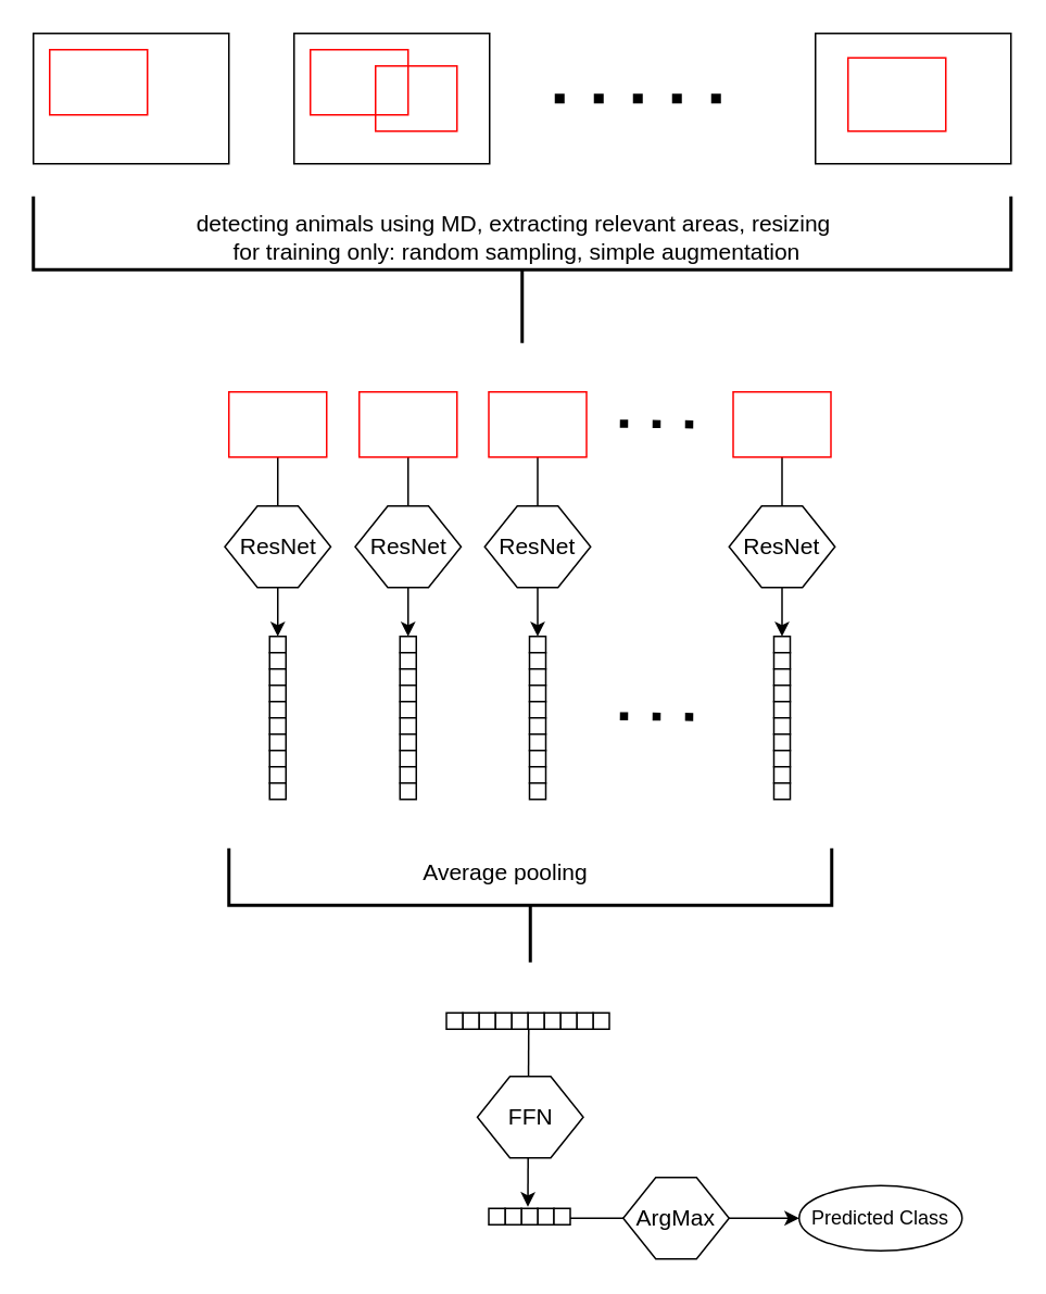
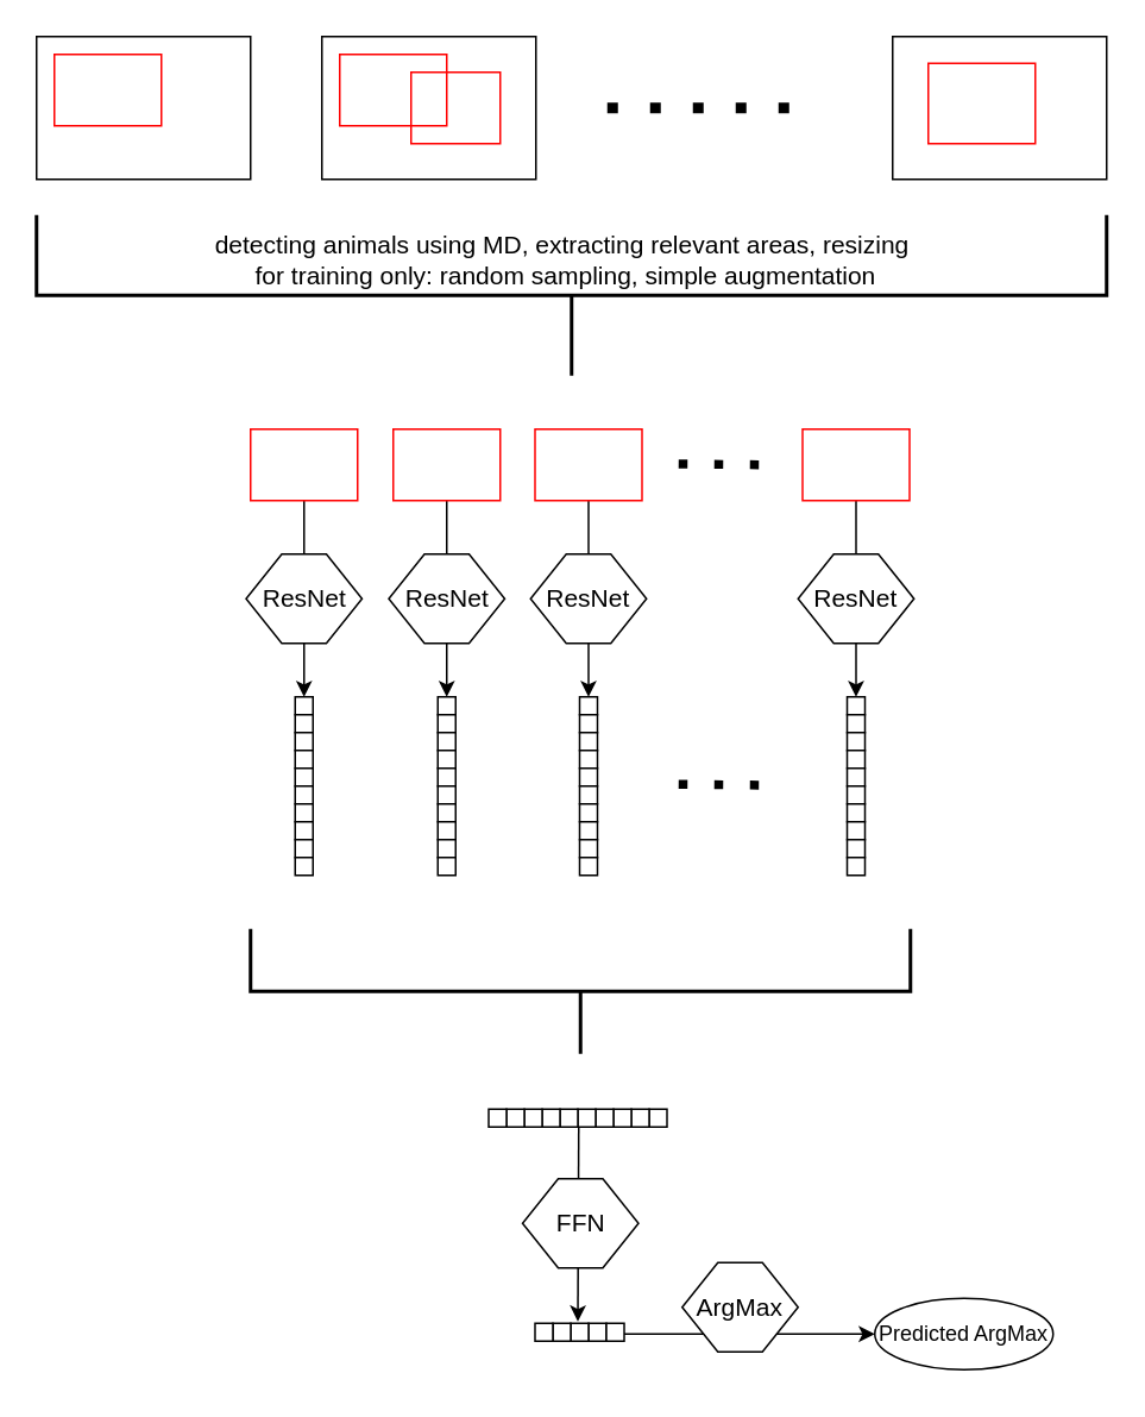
  <mxCell id="0" />
  <mxCell id="1" parent="0" />
  <mxCell id="2" value="" style="endArrow=classic;html=1;rounded=0;" parent="1" edge="1"><mxGeometry width="50" height="50" relative="1" as="geometry"><mxPoint x="349.5" y="747" as="sourcePoint" /><mxPoint x="490" y="747" as="targetPoint" /></mxGeometry></mxCell>
  <mxCell id="3" value="" style="endArrow=classic;html=1;rounded=0;" parent="1" edge="1"><mxGeometry width="50" height="50" relative="1" as="geometry"><mxPoint x="324" y="630" as="sourcePoint" /><mxPoint x="323.5" y="740" as="targetPoint" /></mxGeometry></mxCell>
  <mxCell id="4" value="" style="endArrow=classic;html=1;rounded=0;" parent="1" source="13" edge="1"><mxGeometry width="50" height="50" relative="1" as="geometry"><mxPoint x="170" y="285" as="sourcePoint" /><mxPoint x="170" y="390" as="targetPoint" /></mxGeometry></mxCell>
  <mxCell id="5" value="" style="rounded=0;whiteSpace=wrap;html=1;" parent="1" vertex="1"><mxGeometry x="20" y="20" width="120" height="80" as="geometry" /></mxCell>
  <mxCell id="6" value="" style="rounded=0;whiteSpace=wrap;html=1;" parent="1" vertex="1"><mxGeometry x="180" y="20" width="120" height="80" as="geometry" /></mxCell>
  <mxCell id="7" value="" style="rounded=0;whiteSpace=wrap;html=1;" parent="1" vertex="1"><mxGeometry x="500" y="20" width="120" height="80" as="geometry" /></mxCell>
  <mxCell id="8" value="" style="endArrow=none;dashed=1;html=1;dashPattern=1 3;strokeWidth=6;rounded=0;" parent="1" edge="1"><mxGeometry width="50" height="50" relative="1" as="geometry"><mxPoint x="340" y="60" as="sourcePoint" /><mxPoint x="460" y="60" as="targetPoint" /></mxGeometry></mxCell>
  <mxCell id="9" value="" style="rounded=0;whiteSpace=wrap;html=1;strokeColor=#FF0000;" parent="1" vertex="1"><mxGeometry x="30" y="30" width="60" height="40" as="geometry" /></mxCell>
  <mxCell id="10" value="" style="rounded=0;whiteSpace=wrap;html=1;strokeColor=#FF0000;fillColor=none;" parent="1" vertex="1"><mxGeometry x="230" y="40" width="50" height="40" as="geometry" /></mxCell>
  <mxCell id="11" value="" style="rounded=0;whiteSpace=wrap;html=1;strokeColor=#FF0000;" parent="1" vertex="1"><mxGeometry x="520" y="35" width="60" height="45" as="geometry" /></mxCell>
  <mxCell id="12" value="" style="rounded=0;whiteSpace=wrap;html=1;strokeColor=#FF0000;fillColor=none;" parent="1" vertex="1"><mxGeometry x="190" y="30" width="60" height="40" as="geometry" /></mxCell>
  <mxCell id="13" value="" style="rounded=0;whiteSpace=wrap;html=1;strokeColor=#FF0000;" parent="1" vertex="1"><mxGeometry x="140" y="240" width="60" height="40" as="geometry" /></mxCell>
  <mxCell id="14" value="" style="strokeWidth=2;html=1;shape=mxgraph.flowchart.annotation_2;align=left;labelPosition=right;pointerEvents=1;direction=north;" parent="1" vertex="1"><mxGeometry x="20" y="120" width="600" height="90" as="geometry" /></mxCell>
  <mxCell id="15" value="" style="endArrow=none;dashed=1;html=1;dashPattern=1 3;strokeWidth=5;rounded=0;" parent="1" edge="1"><mxGeometry width="50" height="50" relative="1" as="geometry"><mxPoint x="380" y="259.5" as="sourcePoint" /><mxPoint x="430" y="260" as="targetPoint" /></mxGeometry></mxCell>
  <mxCell id="16" value="&lt;font&gt;ResNet&lt;/font&gt;" style="shape=hexagon;perimeter=hexagonPerimeter2;whiteSpace=wrap;html=1;fixedSize=1;fontSize=14;" parent="1" vertex="1"><mxGeometry x="137.5" y="310" width="65" height="50" as="geometry" /></mxCell>
  <mxCell id="17" value="" style="whiteSpace=wrap;html=1;aspect=fixed;movable=1;resizable=1;rotatable=1;deletable=1;editable=1;locked=0;connectable=1;container=0;" parent="1" vertex="1"><mxGeometry x="165" y="390" width="10" height="10" as="geometry" /></mxCell>
  <mxCell id="18" value="" style="whiteSpace=wrap;html=1;aspect=fixed;movable=1;resizable=1;rotatable=1;deletable=1;editable=1;locked=0;connectable=1;container=0;" parent="1" vertex="1"><mxGeometry x="165" y="400" width="10" height="10" as="geometry" /></mxCell>
  <mxCell id="19" value="" style="whiteSpace=wrap;html=1;aspect=fixed;movable=1;resizable=1;rotatable=1;deletable=1;editable=1;locked=0;connectable=1;container=0;" parent="1" vertex="1"><mxGeometry x="165" y="410" width="10" height="10" as="geometry" /></mxCell>
  <mxCell id="20" value="" style="whiteSpace=wrap;html=1;aspect=fixed;movable=1;resizable=1;rotatable=1;deletable=1;editable=1;locked=0;connectable=1;container=0;" parent="1" vertex="1"><mxGeometry x="165" y="420" width="10" height="10" as="geometry" /></mxCell>
  <mxCell id="21" value="" style="whiteSpace=wrap;html=1;aspect=fixed;movable=1;resizable=1;rotatable=1;deletable=1;editable=1;locked=0;connectable=1;container=0;" parent="1" vertex="1"><mxGeometry x="165" y="430" width="10" height="10" as="geometry" /></mxCell>
  <mxCell id="22" value="" style="whiteSpace=wrap;html=1;aspect=fixed;movable=1;resizable=1;rotatable=1;deletable=1;editable=1;locked=0;connectable=1;container=0;" parent="1" vertex="1"><mxGeometry x="165" y="440" width="10" height="10" as="geometry" /></mxCell>
  <mxCell id="23" value="" style="whiteSpace=wrap;html=1;aspect=fixed;movable=1;resizable=1;rotatable=1;deletable=1;editable=1;locked=0;connectable=1;container=0;" parent="1" vertex="1"><mxGeometry x="165" y="450" width="10" height="10" as="geometry" /></mxCell>
  <mxCell id="24" value="" style="whiteSpace=wrap;html=1;aspect=fixed;movable=1;resizable=1;rotatable=1;deletable=1;editable=1;locked=0;connectable=1;container=0;" parent="1" vertex="1"><mxGeometry x="165" y="460" width="10" height="10" as="geometry" /></mxCell>
  <mxCell id="25" value="" style="whiteSpace=wrap;html=1;aspect=fixed;movable=1;resizable=1;rotatable=1;deletable=1;editable=1;locked=0;connectable=1;container=0;" parent="1" vertex="1"><mxGeometry x="165" y="470" width="10" height="10" as="geometry" /></mxCell>
  <mxCell id="26" value="" style="whiteSpace=wrap;html=1;aspect=fixed;movable=1;resizable=1;rotatable=1;deletable=1;editable=1;locked=0;connectable=1;container=0;" parent="1" vertex="1"><mxGeometry x="165" y="480" width="10" height="10" as="geometry" /></mxCell>
  <mxCell id="27" value="" style="endArrow=classic;html=1;rounded=0;" parent="1" source="28" edge="1"><mxGeometry width="50" height="50" relative="1" as="geometry"><mxPoint x="250" y="285" as="sourcePoint" /><mxPoint x="250" y="390" as="targetPoint" /></mxGeometry></mxCell>
  <mxCell id="28" value="" style="rounded=0;whiteSpace=wrap;html=1;strokeColor=#FF0000;" parent="1" vertex="1"><mxGeometry x="220" y="240" width="60" height="40" as="geometry" /></mxCell>
  <mxCell id="29" value="&lt;font&gt;ResNet&lt;/font&gt;" style="shape=hexagon;perimeter=hexagonPerimeter2;whiteSpace=wrap;html=1;fixedSize=1;fontSize=14;" parent="1" vertex="1"><mxGeometry x="217.5" y="310" width="65" height="50" as="geometry" /></mxCell>
  <mxCell id="30" value="" style="whiteSpace=wrap;html=1;aspect=fixed;movable=1;resizable=1;rotatable=1;deletable=1;editable=1;locked=0;connectable=1;container=0;" parent="1" vertex="1"><mxGeometry x="245" y="390" width="10" height="10" as="geometry" /></mxCell>
  <mxCell id="31" value="" style="whiteSpace=wrap;html=1;aspect=fixed;movable=1;resizable=1;rotatable=1;deletable=1;editable=1;locked=0;connectable=1;container=0;" parent="1" vertex="1"><mxGeometry x="245" y="400" width="10" height="10" as="geometry" /></mxCell>
  <mxCell id="32" value="" style="whiteSpace=wrap;html=1;aspect=fixed;movable=1;resizable=1;rotatable=1;deletable=1;editable=1;locked=0;connectable=1;container=0;" parent="1" vertex="1"><mxGeometry x="245" y="410" width="10" height="10" as="geometry" /></mxCell>
  <mxCell id="33" value="" style="whiteSpace=wrap;html=1;aspect=fixed;movable=1;resizable=1;rotatable=1;deletable=1;editable=1;locked=0;connectable=1;container=0;" parent="1" vertex="1"><mxGeometry x="245" y="420" width="10" height="10" as="geometry" /></mxCell>
  <mxCell id="34" value="" style="whiteSpace=wrap;html=1;aspect=fixed;movable=1;resizable=1;rotatable=1;deletable=1;editable=1;locked=0;connectable=1;container=0;" parent="1" vertex="1"><mxGeometry x="245" y="430" width="10" height="10" as="geometry" /></mxCell>
  <mxCell id="35" value="" style="whiteSpace=wrap;html=1;aspect=fixed;movable=1;resizable=1;rotatable=1;deletable=1;editable=1;locked=0;connectable=1;container=0;" parent="1" vertex="1"><mxGeometry x="245" y="440" width="10" height="10" as="geometry" /></mxCell>
  <mxCell id="36" value="" style="whiteSpace=wrap;html=1;aspect=fixed;movable=1;resizable=1;rotatable=1;deletable=1;editable=1;locked=0;connectable=1;container=0;" parent="1" vertex="1"><mxGeometry x="245" y="450" width="10" height="10" as="geometry" /></mxCell>
  <mxCell id="37" value="" style="whiteSpace=wrap;html=1;aspect=fixed;movable=1;resizable=1;rotatable=1;deletable=1;editable=1;locked=0;connectable=1;container=0;" parent="1" vertex="1"><mxGeometry x="245" y="460" width="10" height="10" as="geometry" /></mxCell>
  <mxCell id="38" value="" style="whiteSpace=wrap;html=1;aspect=fixed;movable=1;resizable=1;rotatable=1;deletable=1;editable=1;locked=0;connectable=1;container=0;" parent="1" vertex="1"><mxGeometry x="245" y="470" width="10" height="10" as="geometry" /></mxCell>
  <mxCell id="39" value="" style="whiteSpace=wrap;html=1;aspect=fixed;movable=1;resizable=1;rotatable=1;deletable=1;editable=1;locked=0;connectable=1;container=0;" parent="1" vertex="1"><mxGeometry x="245" y="480" width="10" height="10" as="geometry" /></mxCell>
  <mxCell id="40" value="" style="endArrow=classic;html=1;rounded=0;" parent="1" source="41" edge="1"><mxGeometry width="50" height="50" relative="1" as="geometry"><mxPoint x="329.5" y="285" as="sourcePoint" /><mxPoint x="329.5" y="390" as="targetPoint" /></mxGeometry></mxCell>
  <mxCell id="41" value="" style="rounded=0;whiteSpace=wrap;html=1;strokeColor=#FF0000;" parent="1" vertex="1"><mxGeometry x="299.5" y="240" width="60" height="40" as="geometry" /></mxCell>
  <mxCell id="42" value="&lt;font style=&quot;font-size: 14px;&quot;&gt;ResNet&lt;/font&gt;" style="shape=hexagon;perimeter=hexagonPerimeter2;whiteSpace=wrap;html=1;fixedSize=1;" parent="1" vertex="1"><mxGeometry x="297" y="310" width="65" height="50" as="geometry" /></mxCell>
  <mxCell id="43" value="" style="whiteSpace=wrap;html=1;aspect=fixed;movable=1;resizable=1;rotatable=1;deletable=1;editable=1;locked=0;connectable=1;container=0;" parent="1" vertex="1"><mxGeometry x="324.5" y="390" width="10" height="10" as="geometry" /></mxCell>
  <mxCell id="44" value="" style="whiteSpace=wrap;html=1;aspect=fixed;movable=1;resizable=1;rotatable=1;deletable=1;editable=1;locked=0;connectable=1;container=0;" parent="1" vertex="1"><mxGeometry x="324.5" y="400" width="10" height="10" as="geometry" /></mxCell>
  <mxCell id="45" value="" style="whiteSpace=wrap;html=1;aspect=fixed;movable=1;resizable=1;rotatable=1;deletable=1;editable=1;locked=0;connectable=1;container=0;" parent="1" vertex="1"><mxGeometry x="324.5" y="410" width="10" height="10" as="geometry" /></mxCell>
  <mxCell id="46" value="" style="whiteSpace=wrap;html=1;aspect=fixed;movable=1;resizable=1;rotatable=1;deletable=1;editable=1;locked=0;connectable=1;container=0;" parent="1" vertex="1"><mxGeometry x="324.5" y="420" width="10" height="10" as="geometry" /></mxCell>
  <mxCell id="47" value="" style="whiteSpace=wrap;html=1;aspect=fixed;movable=1;resizable=1;rotatable=1;deletable=1;editable=1;locked=0;connectable=1;container=0;" parent="1" vertex="1"><mxGeometry x="324.5" y="430" width="10" height="10" as="geometry" /></mxCell>
  <mxCell id="48" value="" style="whiteSpace=wrap;html=1;aspect=fixed;movable=1;resizable=1;rotatable=1;deletable=1;editable=1;locked=0;connectable=1;container=0;" parent="1" vertex="1"><mxGeometry x="324.5" y="440" width="10" height="10" as="geometry" /></mxCell>
  <mxCell id="49" value="" style="whiteSpace=wrap;html=1;aspect=fixed;movable=1;resizable=1;rotatable=1;deletable=1;editable=1;locked=0;connectable=1;container=0;" parent="1" vertex="1"><mxGeometry x="324.5" y="450" width="10" height="10" as="geometry" /></mxCell>
  <mxCell id="50" value="" style="whiteSpace=wrap;html=1;aspect=fixed;movable=1;resizable=1;rotatable=1;deletable=1;editable=1;locked=0;connectable=1;container=0;" parent="1" vertex="1"><mxGeometry x="324.5" y="460" width="10" height="10" as="geometry" /></mxCell>
  <mxCell id="51" value="" style="whiteSpace=wrap;html=1;aspect=fixed;movable=1;resizable=1;rotatable=1;deletable=1;editable=1;locked=0;connectable=1;container=0;" parent="1" vertex="1"><mxGeometry x="324.5" y="470" width="10" height="10" as="geometry" /></mxCell>
  <mxCell id="52" value="" style="whiteSpace=wrap;html=1;aspect=fixed;movable=1;resizable=1;rotatable=1;deletable=1;editable=1;locked=0;connectable=1;container=0;" parent="1" vertex="1"><mxGeometry x="324.5" y="480" width="10" height="10" as="geometry" /></mxCell>
  <mxCell id="53" value="" style="endArrow=classic;html=1;rounded=0;" parent="1" source="54" edge="1"><mxGeometry width="50" height="50" relative="1" as="geometry"><mxPoint x="479.5" y="285" as="sourcePoint" /><mxPoint x="479.5" y="390" as="targetPoint" /></mxGeometry></mxCell>
  <mxCell id="54" value="" style="rounded=0;whiteSpace=wrap;html=1;strokeColor=#FF0000;" parent="1" vertex="1"><mxGeometry x="449.5" y="240" width="60" height="40" as="geometry" /></mxCell>
  <mxCell id="55" value="&lt;font&gt;ResNet&lt;/font&gt;" style="shape=hexagon;perimeter=hexagonPerimeter2;whiteSpace=wrap;html=1;fixedSize=1;fontSize=14;" parent="1" vertex="1"><mxGeometry x="447" y="310" width="65" height="50" as="geometry" /></mxCell>
  <mxCell id="56" value="" style="whiteSpace=wrap;html=1;aspect=fixed;movable=1;resizable=1;rotatable=1;deletable=1;editable=1;locked=0;connectable=1;container=0;" parent="1" vertex="1"><mxGeometry x="474.5" y="390" width="10" height="10" as="geometry" /></mxCell>
  <mxCell id="57" value="" style="whiteSpace=wrap;html=1;aspect=fixed;movable=1;resizable=1;rotatable=1;deletable=1;editable=1;locked=0;connectable=1;container=0;" parent="1" vertex="1"><mxGeometry x="474.5" y="400" width="10" height="10" as="geometry" /></mxCell>
  <mxCell id="58" value="" style="whiteSpace=wrap;html=1;aspect=fixed;movable=1;resizable=1;rotatable=1;deletable=1;editable=1;locked=0;connectable=1;container=0;" parent="1" vertex="1"><mxGeometry x="474.5" y="410" width="10" height="10" as="geometry" /></mxCell>
  <mxCell id="59" value="" style="whiteSpace=wrap;html=1;aspect=fixed;movable=1;resizable=1;rotatable=1;deletable=1;editable=1;locked=0;connectable=1;container=0;" parent="1" vertex="1"><mxGeometry x="474.5" y="420" width="10" height="10" as="geometry" /></mxCell>
  <mxCell id="60" value="" style="whiteSpace=wrap;html=1;aspect=fixed;movable=1;resizable=1;rotatable=1;deletable=1;editable=1;locked=0;connectable=1;container=0;" parent="1" vertex="1"><mxGeometry x="474.5" y="430" width="10" height="10" as="geometry" /></mxCell>
  <mxCell id="61" value="" style="whiteSpace=wrap;html=1;aspect=fixed;movable=1;resizable=1;rotatable=1;deletable=1;editable=1;locked=0;connectable=1;container=0;" parent="1" vertex="1"><mxGeometry x="474.5" y="440" width="10" height="10" as="geometry" /></mxCell>
  <mxCell id="62" value="" style="whiteSpace=wrap;html=1;aspect=fixed;movable=1;resizable=1;rotatable=1;deletable=1;editable=1;locked=0;connectable=1;container=0;" parent="1" vertex="1"><mxGeometry x="474.5" y="450" width="10" height="10" as="geometry" /></mxCell>
  <mxCell id="63" value="" style="whiteSpace=wrap;html=1;aspect=fixed;movable=1;resizable=1;rotatable=1;deletable=1;editable=1;locked=0;connectable=1;container=0;" parent="1" vertex="1"><mxGeometry x="474.5" y="460" width="10" height="10" as="geometry" /></mxCell>
  <mxCell id="64" value="" style="whiteSpace=wrap;html=1;aspect=fixed;movable=1;resizable=1;rotatable=1;deletable=1;editable=1;locked=0;connectable=1;container=0;" parent="1" vertex="1"><mxGeometry x="474.5" y="470" width="10" height="10" as="geometry" /></mxCell>
  <mxCell id="65" value="" style="whiteSpace=wrap;html=1;aspect=fixed;movable=1;resizable=1;rotatable=1;deletable=1;editable=1;locked=0;connectable=1;container=0;" parent="1" vertex="1"><mxGeometry x="474.5" y="480" width="10" height="10" as="geometry" /></mxCell>
  <mxCell id="66" value="" style="strokeWidth=2;html=1;shape=mxgraph.flowchart.annotation_2;align=left;labelPosition=right;pointerEvents=1;direction=north;" parent="1" vertex="1"><mxGeometry x="140" y="520" width="370" height="70" as="geometry" /></mxCell>
  <mxCell id="67" value="" style="group;direction=south;" parent="1" vertex="1" connectable="0"><mxGeometry x="439.5" y="627" width="100" height="10" as="geometry" /></mxCell>
  <mxCell id="68" value="" style="group;rotation=90;" parent="67" vertex="1" connectable="0"><mxGeometry x="-121" y="-51" width="10" height="100" as="geometry" /></mxCell>
  <mxCell id="69" value="" style="whiteSpace=wrap;html=1;aspect=fixed;movable=1;resizable=1;rotatable=1;deletable=1;editable=1;locked=0;connectable=1;container=0;rotation=90;" parent="68" vertex="1"><mxGeometry x="45" y="45" width="10" height="10" as="geometry" /></mxCell>
  <mxCell id="70" value="" style="whiteSpace=wrap;html=1;aspect=fixed;movable=1;resizable=1;rotatable=1;deletable=1;editable=1;locked=0;connectable=1;container=0;rotation=90;" parent="68" vertex="1"><mxGeometry x="35" y="45" width="10" height="10" as="geometry" /></mxCell>
  <mxCell id="71" value="" style="whiteSpace=wrap;html=1;aspect=fixed;movable=1;resizable=1;rotatable=1;deletable=1;editable=1;locked=0;connectable=1;container=0;rotation=90;" parent="68" vertex="1"><mxGeometry x="25" y="45" width="10" height="10" as="geometry" /></mxCell>
  <mxCell id="72" value="" style="whiteSpace=wrap;html=1;aspect=fixed;movable=1;resizable=1;rotatable=1;deletable=1;editable=1;locked=0;connectable=1;container=0;rotation=90;" parent="68" vertex="1"><mxGeometry x="15" y="45" width="10" height="10" as="geometry" /></mxCell>
  <mxCell id="73" value="" style="whiteSpace=wrap;html=1;aspect=fixed;movable=1;resizable=1;rotatable=1;deletable=1;editable=1;locked=0;connectable=1;container=0;rotation=90;" parent="68" vertex="1"><mxGeometry x="5" y="45" width="10" height="10" as="geometry" /></mxCell>
  <mxCell id="74" value="" style="whiteSpace=wrap;html=1;aspect=fixed;movable=1;resizable=1;rotatable=1;deletable=1;editable=1;locked=0;connectable=1;container=0;rotation=90;" parent="68" vertex="1"><mxGeometry x="-5" y="45" width="10" height="10" as="geometry" /></mxCell>
  <mxCell id="75" value="" style="whiteSpace=wrap;html=1;aspect=fixed;movable=1;resizable=1;rotatable=1;deletable=1;editable=1;locked=0;connectable=1;container=0;rotation=90;" parent="68" vertex="1"><mxGeometry x="-15" y="45" width="10" height="10" as="geometry" /></mxCell>
  <mxCell id="76" value="" style="whiteSpace=wrap;html=1;aspect=fixed;movable=1;resizable=1;rotatable=1;deletable=1;editable=1;locked=0;connectable=1;container=0;rotation=90;" parent="68" vertex="1"><mxGeometry x="-25" y="45" width="10" height="10" as="geometry" /></mxCell>
  <mxCell id="77" value="" style="whiteSpace=wrap;html=1;aspect=fixed;movable=1;resizable=1;rotatable=1;deletable=1;editable=1;locked=0;connectable=1;container=0;rotation=90;" parent="68" vertex="1"><mxGeometry x="-35" y="45" width="10" height="10" as="geometry" /></mxCell>
  <mxCell id="78" value="" style="whiteSpace=wrap;html=1;aspect=fixed;movable=1;resizable=1;rotatable=1;deletable=1;editable=1;locked=0;connectable=1;container=0;rotation=90;" parent="68" vertex="1"><mxGeometry x="-45" y="45" width="10" height="10" as="geometry" /></mxCell>
  <mxCell id="79" value="&lt;font&gt;FFN&lt;/font&gt;" style="shape=hexagon;perimeter=hexagonPerimeter2;whiteSpace=wrap;html=1;fixedSize=1;fontSize=14;" parent="1" vertex="1"><mxGeometry x="292.5" y="660" width="65" height="50" as="geometry" /></mxCell>
- <mxCell id="80" value="Average pooling" style="text;html=1;align=center;verticalAlign=middle;whiteSpace=wrap;rounded=0;fontSize=14;" parent="1" vertex="1"><mxGeometry x="190" y="520" width="240" height="30" as="geometry" /></mxCell>
  <mxCell id="81" value="detecting animals using MD, extracting relevant areas, resizing&lt;div&gt;&amp;nbsp;for training only: random sampling, simple augmentation&lt;/div&gt;" style="text;html=1;align=center;verticalAlign=middle;whiteSpace=wrap;rounded=0;fontSize=14;" parent="1" vertex="1"><mxGeometry x="40" y="130" width="550" height="30" as="geometry" /></mxCell>
  <mxCell id="82" value="" style="whiteSpace=wrap;html=1;aspect=fixed;movable=1;resizable=1;rotatable=1;deletable=1;editable=1;locked=0;connectable=1;container=0;rotation=90;" parent="1" vertex="1"><mxGeometry x="329.5" y="741" width="10" height="10" as="geometry" /></mxCell>
  <mxCell id="83" value="" style="whiteSpace=wrap;html=1;aspect=fixed;movable=1;resizable=1;rotatable=1;deletable=1;editable=1;locked=0;connectable=1;container=0;rotation=90;" parent="1" vertex="1"><mxGeometry x="319.5" y="741" width="10" height="10" as="geometry" /></mxCell>
  <mxCell id="84" value="" style="whiteSpace=wrap;html=1;aspect=fixed;movable=1;resizable=1;rotatable=1;deletable=1;editable=1;locked=0;connectable=1;container=0;rotation=90;" parent="1" vertex="1"><mxGeometry x="309.5" y="741" width="10" height="10" as="geometry" /></mxCell>
  <mxCell id="85" value="" style="whiteSpace=wrap;html=1;aspect=fixed;movable=1;resizable=1;rotatable=1;deletable=1;editable=1;locked=0;connectable=1;container=0;rotation=90;" parent="1" vertex="1"><mxGeometry x="299.5" y="741" width="10" height="10" as="geometry" /></mxCell>
  <mxCell id="86" value="" style="whiteSpace=wrap;html=1;aspect=fixed;movable=1;resizable=1;rotatable=1;deletable=1;editable=1;locked=0;connectable=1;container=0;rotation=90;" parent="1" vertex="1"><mxGeometry x="339.5" y="741" width="10" height="10" as="geometry" /></mxCell>
- <mxCell id="87" value="&lt;font&gt;ArgMax&lt;/font&gt;" style="shape=hexagon;perimeter=hexagonPerimeter2;whiteSpace=wrap;html=1;fixedSize=1;fontSize=14;" parent="1" vertex="1"><mxGeometry x="382" y="722" width="65" height="50" as="geometry" /></mxCell>
- <mxCell id="88" value="Predicted Class" style="ellipse;whiteSpace=wrap;html=1;align=center;" parent="1" vertex="1"><mxGeometry x="490" y="727" width="100" height="40" as="geometry" /></mxCell>
+ <mxCell id="87" value="&lt;font&gt;ArgMax&lt;/font&gt;" style="shape=hexagon;perimeter=hexagonPerimeter2;whiteSpace=wrap;html=1;fixedSize=1;fontSize=14;" parent="1" vertex="1"><mxGeometry x="382" y="707" width="65" height="50" as="geometry" /></mxCell>
+ <mxCell id="88" value="Predicted ArgMax" style="ellipse;whiteSpace=wrap;html=1;align=center;" parent="1" vertex="1"><mxGeometry x="490" y="727" width="100" height="40" as="geometry" /></mxCell>
  <mxCell id="89" value="" style="endArrow=none;dashed=1;html=1;dashPattern=1 3;strokeWidth=5;rounded=0;" parent="1" edge="1"><mxGeometry width="50" height="50" relative="1" as="geometry"><mxPoint x="380" y="439" as="sourcePoint" /><mxPoint x="430" y="439.5" as="targetPoint" /></mxGeometry></mxCell>
